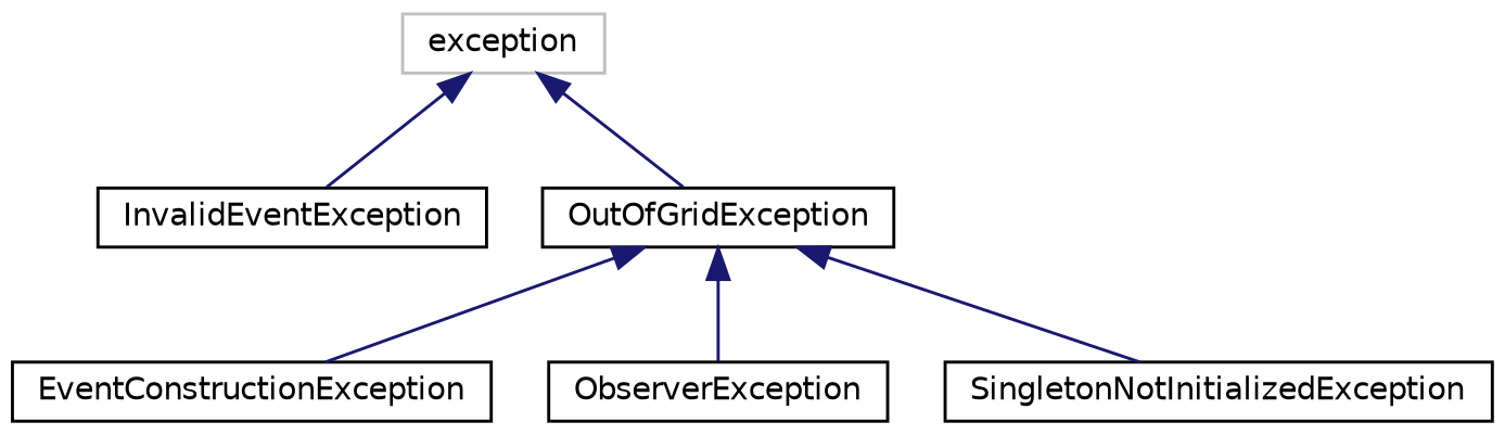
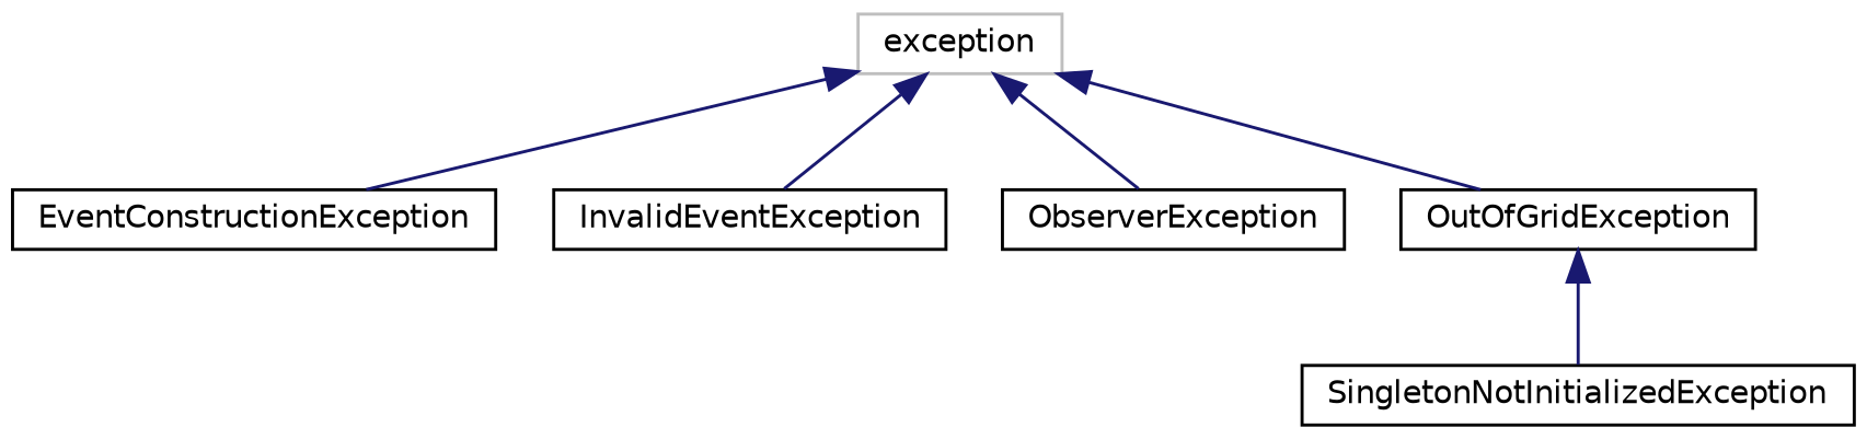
  digraph {
    rankdir=TB
    node [color=black fontname=Helvetica fontsize=10 shape=record]
    edge [color=midnightblue dir=back fontname=Helvetica fontsize=10 labelfontname=Helvetica labelfontsize=10 style=solid]
    n1 [color=grey75 height=0.2 label=exception width=0.4]
    n2 [height=0.2 label=EventConstructionException width=0.4]
    n3 [height=0.2 label=InvalidEventException width=0.4]
    n4 [height=0.2 label=ObserverException width=0.4]
    n5 [height=0.2 label=OutOfGridException width=0.4]
    n6 [height=0.2 label=SingletonNotInitializedException width=0.4]
-   n5 -> n2
+   n1 -> n2
    n1 -> n3
-   n5 -> n4
+   n1 -> n4
    n1 -> n5
    n5 -> n6
  }
